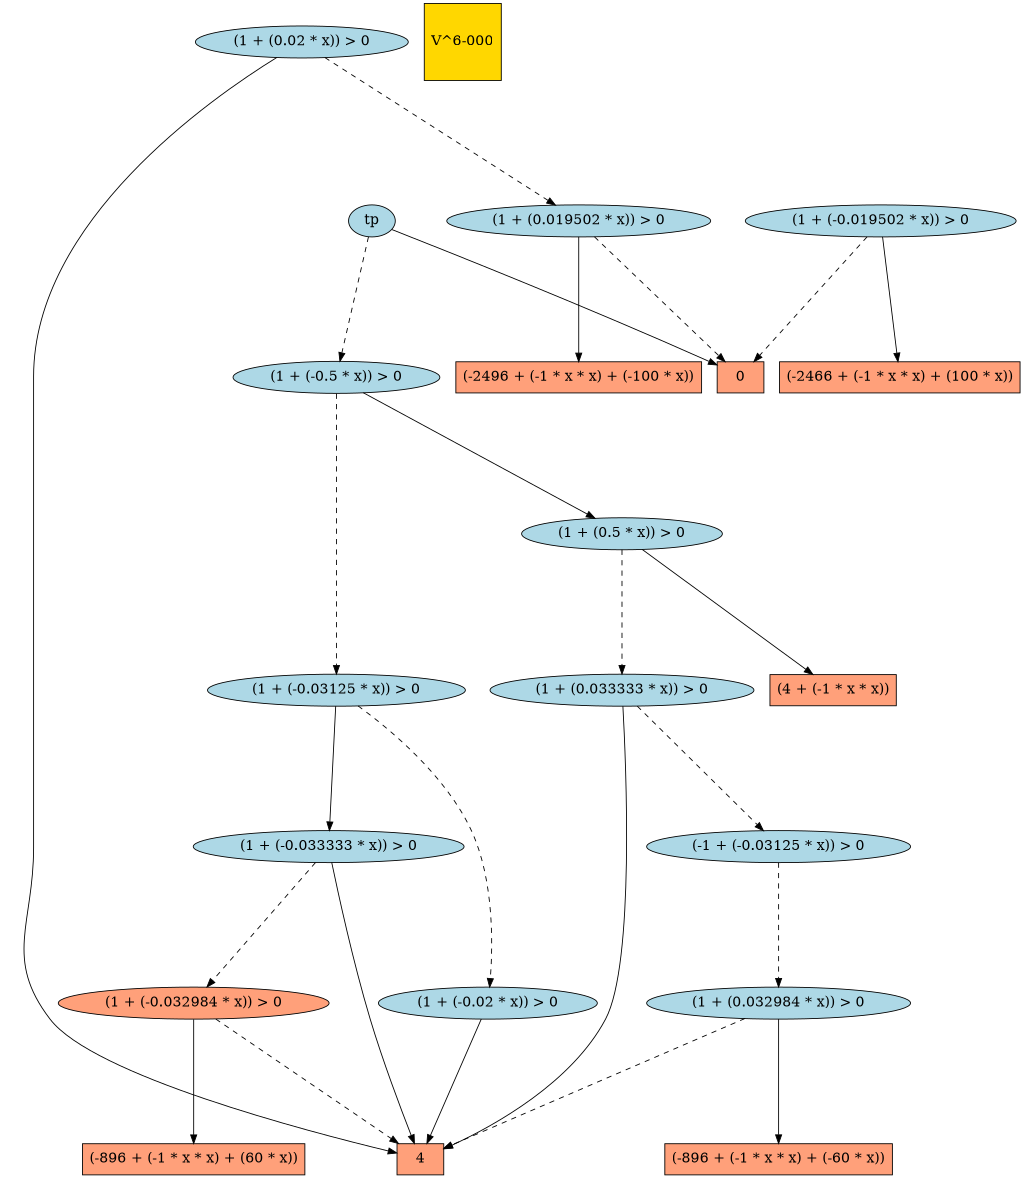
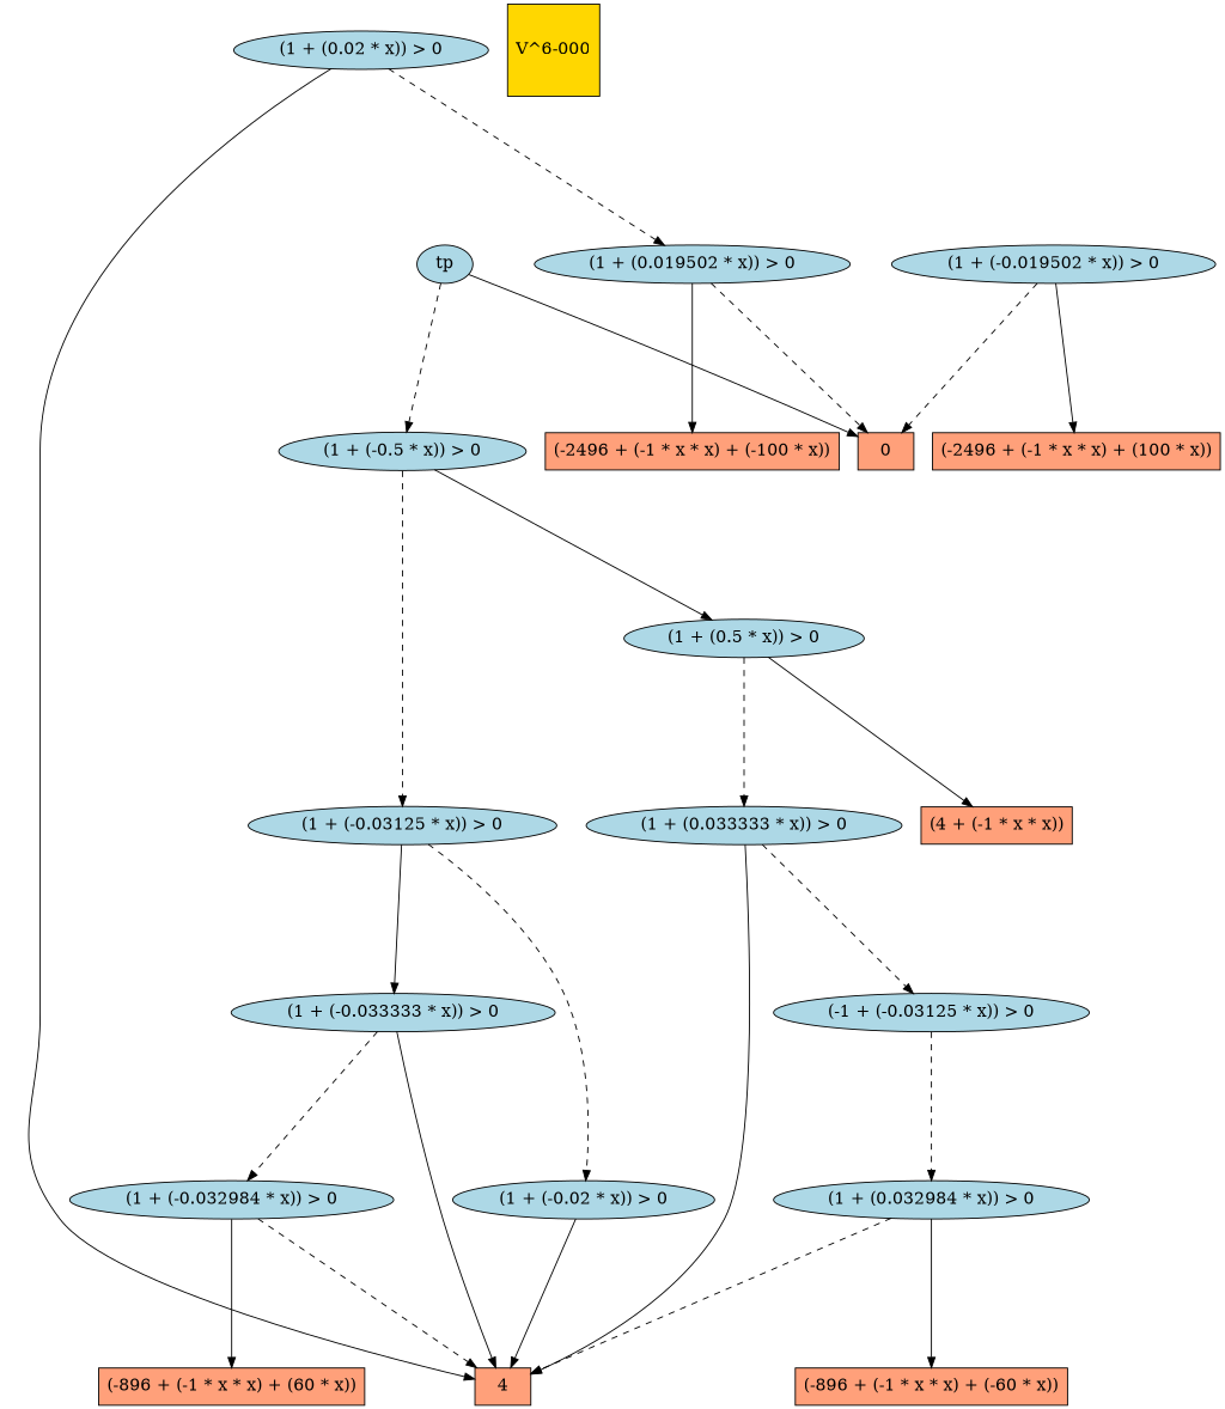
  digraph {
    fontname=Helvetica
    fontsize=16
    ranksep=2.00
    node [color=black fillcolor=lightblue fontsize=16 shape=ellipse style=filled]
    edge [color=black style=dashed]
    n1 [fillcolor=lightsalmon label="(-896 + (-1 * x * x) + (-60 * x))" shape=box]
    n2 [label=tp]
    n3 [label="(1 + (-0.5 * x)) > 0"]
    n4 [fillcolor=lightsalmon label=0 shape=box]
    n5 [label="(1 + (-0.03125 * x)) > 0"]
    n6 [label="(1 + (0.5 * x)) > 0"]
    n7 [label="(1 + (0.032984 * x)) > 0"]
    n8 [fillcolor=lightsalmon label=4 shape=box]
-   n9 [fillcolor=lightsalmon label="(1 + (-0.032984 * x)) > 0"]
+   n9 [label="(1 + (-0.032984 * x)) > 0"]
    n10 [fillcolor=lightsalmon label="(-896 + (-1 * x * x) + (60 * x))" shape=box]
    n11 [label="(1 + (-0.033333 * x)) > 0"]
    n12 [label="(1 + (-0.02 * x)) > 0"]
    n13 [fillcolor=lightsalmon label="(4 + (-1 * x * x))" shape=box]
    n14 [label="(1 + (0.033333 * x)) > 0"]
-   n15 [fillcolor=lightsalmon label="(-2466 + (-1 * x * x) + (100 * x))" shape=box]
+   n15 [fillcolor=lightsalmon label="(-2496 + (-1 * x * x) + (100 * x))" shape=box]
    n16 [label="(-1 + (-0.03125 * x)) > 0"]
    n17 [label="(1 + (0.019502 * x)) > 0"]
    n18 [fillcolor=lightsalmon label="(-2496 + (-1 * x * x) + (-100 * x))" shape=box]
    n19 [label="(1 + (-0.019502 * x)) > 0"]
    n20 [label="(1 + (0.02 * x)) > 0"]
    n21 [fillcolor=gold1 label="V^6-000" shape=square]
    n2 -> n3
    n2 -> n4 [style=solid]
    n3 -> n5
    n3 -> n6 [style=solid]
    n5 -> n11 [style=solid]
    n5 -> n12
    n6 -> n13 [style=solid]
    n6 -> n14
    n7 -> n1 [style=solid]
    n7 -> n8
    n9 -> n8
    n9 -> n10 [style=solid]
    n11 -> n8 [style=solid]
    n11 -> n9
    n12 -> n8 [style=solid]
    n14 -> n8 [style=solid]
    n14 -> n16
    n16 -> n7
    n17 -> n4
    n17 -> n18 [style=solid]
    n19 -> n4
    n19 -> n15 [style=solid]
    n20 -> n8 [style=solid]
    n20 -> n17
  }
